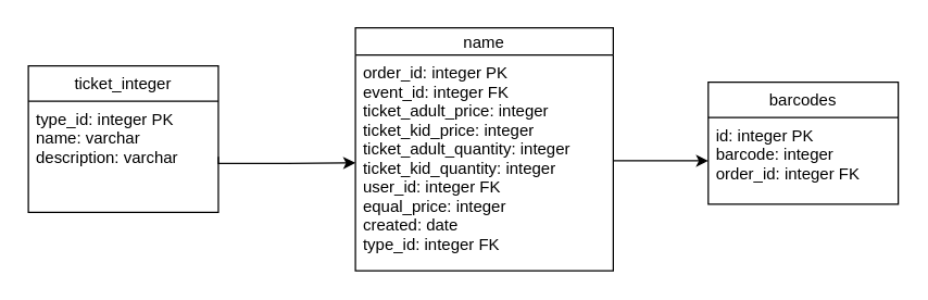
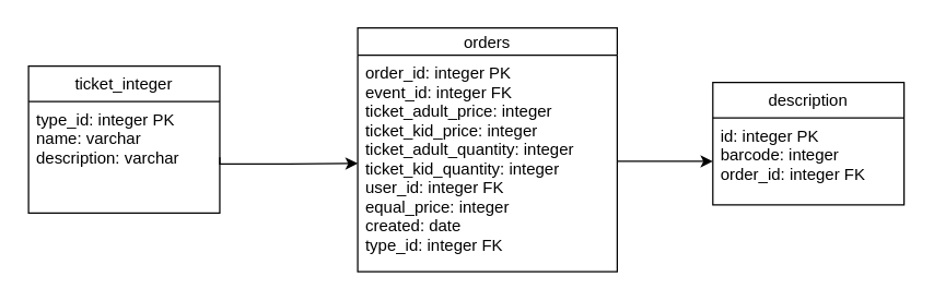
  <mxCell id="0" />
  <mxCell id="1" parent="0" />
- <mxCell id="2" value="name" style="swimlane;fontStyle=0;childLayout=stackLayout;horizontal=1;startSize=20;fillColor=none;horizontalStack=0;resizeParent=1;resizeParentMax=0;resizeLast=0;collapsible=1;marginBottom=0;" vertex="1" parent="1"><mxGeometry x="261" y="20" width="190" height="179" as="geometry"><mxRectangle x="90" y="120" width="70" height="26" as="alternateBounds" /></mxGeometry></mxCell>
+ <mxCell id="2" value="orders" style="swimlane;fontStyle=0;childLayout=stackLayout;horizontal=1;startSize=20;fillColor=none;horizontalStack=0;resizeParent=1;resizeParentMax=0;resizeLast=0;collapsible=1;marginBottom=0;" vertex="1" parent="1"><mxGeometry x="261" y="20" width="190" height="179" as="geometry"><mxRectangle x="90" y="120" width="70" height="26" as="alternateBounds" /></mxGeometry></mxCell>
  <mxCell id="3" value="order_id: integer PK&#10;event_id: integer FK&#10;ticket_adult_price: integer&#10;ticket_kid_price: integer&#10;ticket_adult_quantity: integer&#10;ticket_kid_quantity: integer&#10;user_id: integer FK&#10;equal_price: integer&#10;created: date&#10;type_id: integer FK" style="text;strokeColor=none;fillColor=none;align=left;verticalAlign=top;spacingLeft=4;spacingRight=4;overflow=hidden;rotatable=0;points=[[0,0.5],[1,0.5]];portConstraint=eastwest;" vertex="1" parent="2"><mxGeometry y="20" width="190" height="159" as="geometry" /></mxCell>
- <mxCell id="4" value="barcodes" style="swimlane;fontStyle=0;childLayout=stackLayout;horizontal=1;startSize=26;fillColor=none;horizontalStack=0;resizeParent=1;resizeParentMax=0;resizeLast=0;collapsible=1;marginBottom=0;" vertex="1" parent="1"><mxGeometry x="521" y="60" width="140" height="90" as="geometry" /></mxCell>
+ <mxCell id="4" value="description" style="swimlane;fontStyle=0;childLayout=stackLayout;horizontal=1;startSize=26;fillColor=none;horizontalStack=0;resizeParent=1;resizeParentMax=0;resizeLast=0;collapsible=1;marginBottom=0;" vertex="1" parent="1"><mxGeometry x="521" y="60" width="140" height="90" as="geometry" /></mxCell>
  <mxCell id="5" value="id: integer PK&#10;barcode: integer&#10;order_id: integer FK" style="text;strokeColor=none;fillColor=none;align=left;verticalAlign=top;spacingLeft=4;spacingRight=4;overflow=hidden;rotatable=0;points=[[0,0.5],[1,0.5]];portConstraint=eastwest;" vertex="1" parent="4"><mxGeometry y="26" width="140" height="64" as="geometry" /></mxCell>
  <mxCell id="6" value="ticket_integer" style="swimlane;fontStyle=0;childLayout=stackLayout;horizontal=1;startSize=26;fillColor=none;horizontalStack=0;resizeParent=1;resizeParentMax=0;resizeLast=0;collapsible=1;marginBottom=0;" vertex="1" parent="1"><mxGeometry x="20" y="48" width="140" height="108" as="geometry" /></mxCell>
  <mxCell id="7" value="type_id: integer PK&#10;name: varchar&#10;description: varchar" style="text;strokeColor=none;fillColor=none;align=left;verticalAlign=top;spacingLeft=4;spacingRight=4;overflow=hidden;rotatable=0;points=[[0,0.5],[1,0.5]];portConstraint=eastwest;" vertex="1" parent="6"><mxGeometry y="26" width="140" height="82" as="geometry" /></mxCell>
  <mxCell id="8" style="edgeStyle=orthogonalEdgeStyle;rounded=0;orthogonalLoop=1;jettySize=auto;html=1;entryX=0;entryY=0.5;entryDx=0;entryDy=0;" edge="1" parent="1" source="3" target="5"><mxGeometry relative="1" as="geometry"><Array as="points"><mxPoint x="403" y="118" /><mxPoint x="403" y="118" /></Array></mxGeometry></mxCell>
  <mxCell id="9" style="edgeStyle=orthogonalEdgeStyle;rounded=0;orthogonalLoop=1;jettySize=auto;html=1;exitX=1;exitY=0.5;exitDx=0;exitDy=0;entryX=0;entryY=0.5;entryDx=0;entryDy=0;" edge="1" parent="1" source="7" target="3"><mxGeometry relative="1" as="geometry"><Array as="points"><mxPoint x="160" y="120" /><mxPoint x="211" y="120" /></Array></mxGeometry></mxCell>
